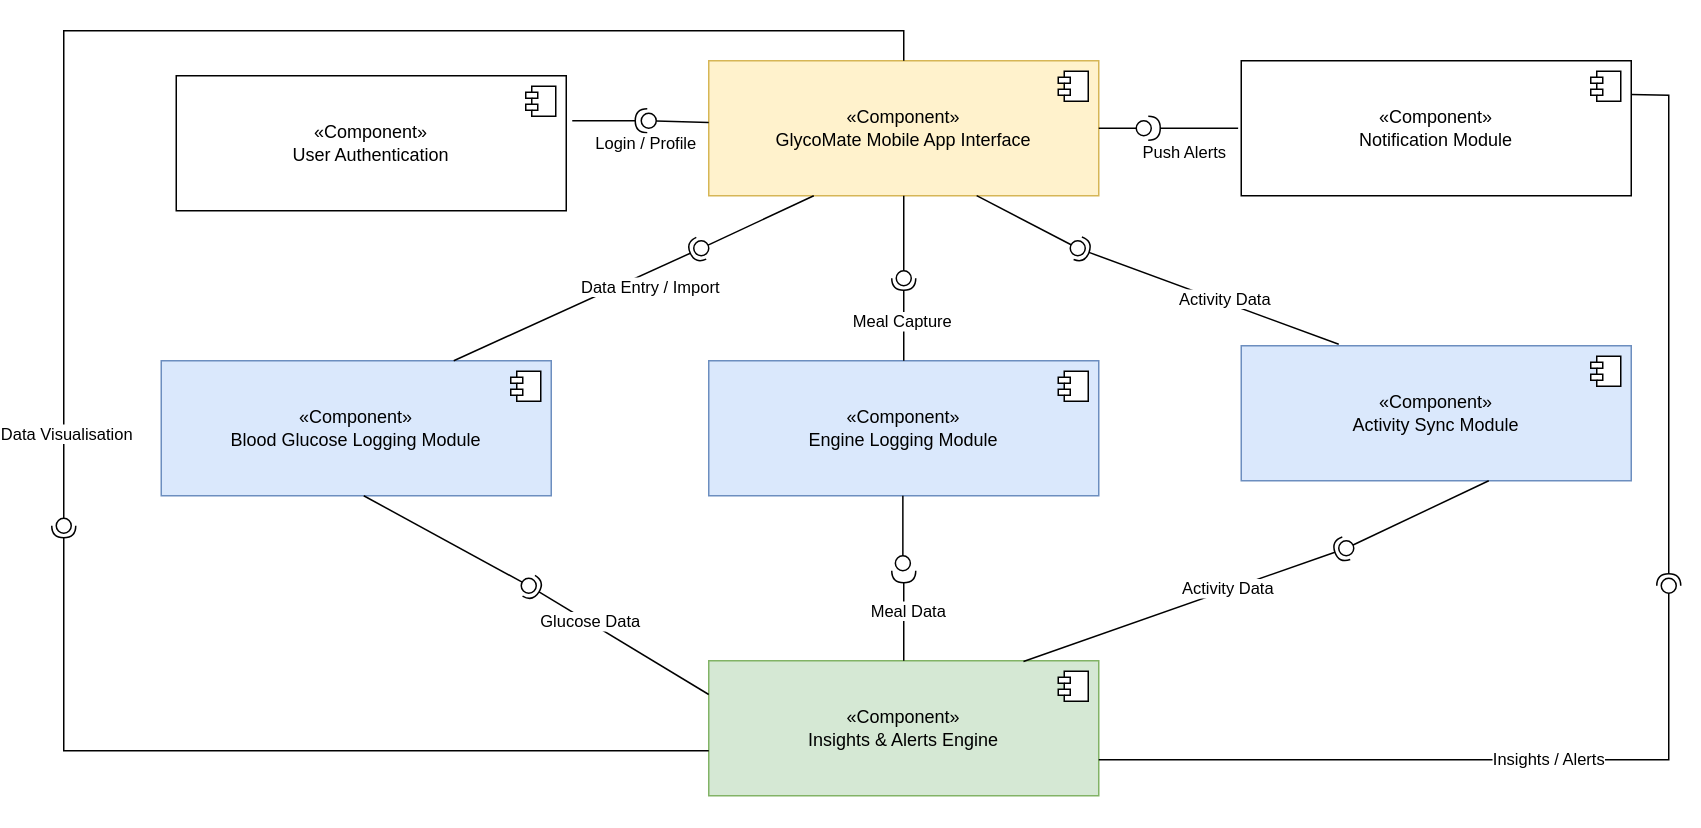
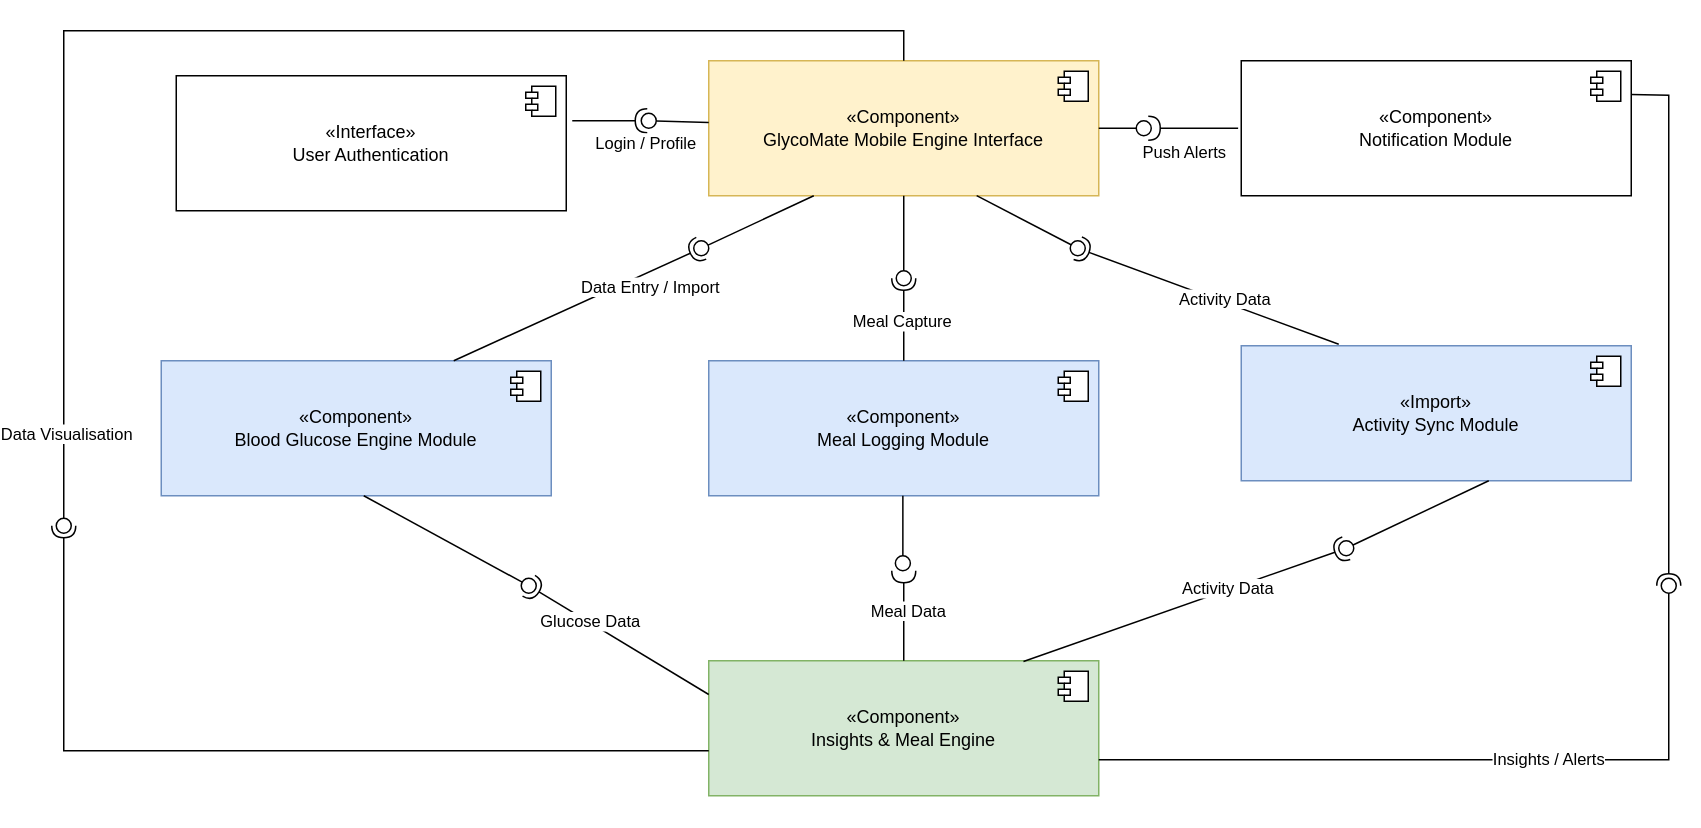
  <mxCell id="0" />
  <mxCell id="1" parent="0" />
- <mxCell id="2" value="«Component»&lt;br&gt;GlycoMate Mobile App Interface" style="html=1;dropTarget=0;whiteSpace=wrap;fillColor=#fff2cc;strokeColor=#d6b656;" vertex="1" parent="1"><mxGeometry x="450" y="40" width="260" height="90" as="geometry" /></mxCell>
+ <mxCell id="2" value="«Component»&lt;br&gt;GlycoMate Mobile Engine Interface" style="html=1;dropTarget=0;whiteSpace=wrap;fillColor=#fff2cc;strokeColor=#d6b656;" vertex="1" parent="1"><mxGeometry x="450" y="40" width="260" height="90" as="geometry" /></mxCell>
  <mxCell id="3" value="" style="shape=module;jettyWidth=8;jettyHeight=4;" vertex="1" parent="2"><mxGeometry x="1" width="20" height="20" relative="1" as="geometry"><mxPoint x="-27" y="7" as="offset" /></mxGeometry></mxCell>
- <mxCell id="4" value="«Component»&lt;br&gt;User Authentication" style="html=1;dropTarget=0;whiteSpace=wrap;" vertex="1" parent="1"><mxGeometry x="95" y="50" width="260" height="90" as="geometry" /></mxCell>
+ <mxCell id="4" value="«Interface»&lt;br&gt;User Authentication" style="html=1;dropTarget=0;whiteSpace=wrap;" vertex="1" parent="1"><mxGeometry x="95" y="50" width="260" height="90" as="geometry" /></mxCell>
  <mxCell id="5" value="" style="shape=module;jettyWidth=8;jettyHeight=4;" vertex="1" parent="4"><mxGeometry x="1" width="20" height="20" relative="1" as="geometry"><mxPoint x="-27" y="7" as="offset" /></mxGeometry></mxCell>
  <mxCell id="6" value="«Component»&lt;br&gt;Notification Module" style="html=1;dropTarget=0;whiteSpace=wrap;" vertex="1" parent="1"><mxGeometry x="805" y="40" width="260" height="90" as="geometry" /></mxCell>
  <mxCell id="7" value="" style="shape=module;jettyWidth=8;jettyHeight=4;" vertex="1" parent="6"><mxGeometry x="1" width="20" height="20" relative="1" as="geometry"><mxPoint x="-27" y="7" as="offset" /></mxGeometry></mxCell>
- <mxCell id="8" value="«Component»&lt;br&gt;Blood Glucose Logging Module" style="html=1;dropTarget=0;whiteSpace=wrap;fillColor=#dae8fc;strokeColor=#6c8ebf;" vertex="1" parent="1"><mxGeometry x="85" y="240" width="260" height="90" as="geometry" /></mxCell>
+ <mxCell id="8" value="«Component»&lt;br&gt;Blood Glucose Engine Module" style="html=1;dropTarget=0;whiteSpace=wrap;fillColor=#dae8fc;strokeColor=#6c8ebf;" vertex="1" parent="1"><mxGeometry x="85" y="240" width="260" height="90" as="geometry" /></mxCell>
  <mxCell id="9" value="" style="shape=module;jettyWidth=8;jettyHeight=4;" vertex="1" parent="8"><mxGeometry x="1" width="20" height="20" relative="1" as="geometry"><mxPoint x="-27" y="7" as="offset" /></mxGeometry></mxCell>
- <mxCell id="10" value="«Component»&lt;br&gt;Engine Logging Module" style="html=1;dropTarget=0;whiteSpace=wrap;fillColor=#dae8fc;strokeColor=#6c8ebf;" vertex="1" parent="1"><mxGeometry x="450" y="240" width="260" height="90" as="geometry" /></mxCell>
+ <mxCell id="10" value="«Component»&lt;br&gt;Meal Logging Module" style="html=1;dropTarget=0;whiteSpace=wrap;fillColor=#dae8fc;strokeColor=#6c8ebf;" vertex="1" parent="1"><mxGeometry x="450" y="240" width="260" height="90" as="geometry" /></mxCell>
  <mxCell id="11" value="" style="shape=module;jettyWidth=8;jettyHeight=4;" vertex="1" parent="10"><mxGeometry x="1" width="20" height="20" relative="1" as="geometry"><mxPoint x="-27" y="7" as="offset" /></mxGeometry></mxCell>
- <mxCell id="12" value="«Component»&lt;br&gt;Activity Sync Module" style="html=1;dropTarget=0;whiteSpace=wrap;fillColor=#dae8fc;strokeColor=#6c8ebf;" vertex="1" parent="1"><mxGeometry x="805" y="230" width="260" height="90" as="geometry" /></mxCell>
+ <mxCell id="12" value="«Import»&lt;br&gt;Activity Sync Module" style="html=1;dropTarget=0;whiteSpace=wrap;fillColor=#dae8fc;strokeColor=#6c8ebf;" vertex="1" parent="1"><mxGeometry x="805" y="230" width="260" height="90" as="geometry" /></mxCell>
  <mxCell id="13" value="" style="shape=module;jettyWidth=8;jettyHeight=4;" vertex="1" parent="12"><mxGeometry x="1" width="20" height="20" relative="1" as="geometry"><mxPoint x="-27" y="7" as="offset" /></mxGeometry></mxCell>
- <mxCell id="14" value="«Component»&lt;br&gt;Insights &amp;amp; Alerts Engine" style="html=1;dropTarget=0;whiteSpace=wrap;fillColor=#d5e8d4;strokeColor=#82b366;" vertex="1" parent="1"><mxGeometry x="450" y="440" width="260" height="90" as="geometry" /></mxCell>
+ <mxCell id="14" value="«Component»&lt;br&gt;Insights &amp;amp; Meal Engine" style="html=1;dropTarget=0;whiteSpace=wrap;fillColor=#d5e8d4;strokeColor=#82b366;" vertex="1" parent="1"><mxGeometry x="450" y="440" width="260" height="90" as="geometry" /></mxCell>
  <mxCell id="15" value="" style="shape=module;jettyWidth=8;jettyHeight=4;" vertex="1" parent="14"><mxGeometry x="1" width="20" height="20" relative="1" as="geometry"><mxPoint x="-27" y="7" as="offset" /></mxGeometry></mxCell>
  <mxCell id="16" value="" style="rounded=0;orthogonalLoop=1;jettySize=auto;html=1;endArrow=halfCircle;endFill=0;endSize=6;strokeWidth=1;sketch=0;exitX=0.75;exitY=0;exitDx=0;exitDy=0;" edge="1" target="19" parent="1" source="8"><mxGeometry relative="1" as="geometry"><mxPoint x="550" y="135" as="sourcePoint" /></mxGeometry></mxCell>
  <mxCell id="17" value="Data Entry / Import" style="edgeLabel;html=1;align=center;verticalAlign=middle;resizable=0;points=[];" vertex="1" connectable="0" parent="16"><mxGeometry x="0.695" relative="1" as="geometry"><mxPoint x="-10" y="14" as="offset" /></mxGeometry></mxCell>
  <mxCell id="18" value="" style="rounded=0;orthogonalLoop=1;jettySize=auto;html=1;endArrow=oval;endFill=0;sketch=0;sourcePerimeterSpacing=0;targetPerimeterSpacing=0;endSize=10;" edge="1" target="19" parent="1"><mxGeometry relative="1" as="geometry"><mxPoint x="520" y="130" as="sourcePoint" /></mxGeometry></mxCell>
  <mxCell id="19" value="" style="ellipse;whiteSpace=wrap;html=1;align=center;aspect=fixed;fillColor=none;strokeColor=none;resizable=0;perimeter=centerPerimeter;rotatable=0;allowArrows=0;points=[];outlineConnect=1;" vertex="1" parent="1"><mxGeometry x="440" y="160" width="10" height="10" as="geometry" /></mxCell>
  <mxCell id="20" value="" style="rounded=0;orthogonalLoop=1;jettySize=auto;html=1;endArrow=halfCircle;endFill=0;endSize=6;strokeWidth=1;sketch=0;" edge="1" parent="1"><mxGeometry relative="1" as="geometry"><mxPoint x="359" y="80" as="sourcePoint" /><mxPoint x="409" y="80" as="targetPoint" /></mxGeometry></mxCell>
  <mxCell id="21" value="Login / Profile" style="edgeLabel;html=1;align=center;verticalAlign=middle;resizable=0;points=[];" vertex="1" connectable="0" parent="20"><mxGeometry x="0.146" y="3" relative="1" as="geometry"><mxPoint x="19" y="17" as="offset" /></mxGeometry></mxCell>
  <mxCell id="22" value="" style="rounded=0;orthogonalLoop=1;jettySize=auto;html=1;endArrow=oval;endFill=0;sketch=0;sourcePerimeterSpacing=0;targetPerimeterSpacing=0;endSize=10;" edge="1" parent="1" source="2"><mxGeometry relative="1" as="geometry"><mxPoint x="390" y="55" as="sourcePoint" /><mxPoint x="410" y="80" as="targetPoint" /></mxGeometry></mxCell>
  <mxCell id="23" value="" style="ellipse;whiteSpace=wrap;html=1;align=center;aspect=fixed;fillColor=none;strokeColor=none;resizable=0;perimeter=centerPerimeter;rotatable=0;allowArrows=0;points=[];outlineConnect=1;" vertex="1" parent="1"><mxGeometry x="405" y="50" width="10" height="10" as="geometry" /></mxCell>
  <mxCell id="24" value="" style="rounded=0;orthogonalLoop=1;jettySize=auto;html=1;endArrow=halfCircle;endFill=0;endSize=6;strokeWidth=1;sketch=0;" edge="1" parent="1"><mxGeometry relative="1" as="geometry"><mxPoint x="450" y="500" as="sourcePoint" /><mxPoint x="20" y="350" as="targetPoint" /><Array as="points"><mxPoint x="20" y="500" /></Array></mxGeometry></mxCell>
  <mxCell id="25" value="" style="rounded=0;orthogonalLoop=1;jettySize=auto;html=1;endArrow=oval;endFill=0;sketch=0;sourcePerimeterSpacing=0;targetPerimeterSpacing=0;endSize=10;exitX=0.5;exitY=0;exitDx=0;exitDy=0;" edge="1" parent="1" source="2"><mxGeometry relative="1" as="geometry"><mxPoint x="580" y="10" as="sourcePoint" /><mxPoint x="20" y="350" as="targetPoint" /><Array as="points"><mxPoint x="580" y="20" /><mxPoint x="310" y="20" /><mxPoint x="20" y="20" /></Array></mxGeometry></mxCell>
  <mxCell id="26" value="Data Visualisation" style="edgeLabel;html=1;align=center;verticalAlign=middle;resizable=0;points=[];" vertex="1" connectable="0" parent="25"><mxGeometry x="0.862" y="1" relative="1" as="geometry"><mxPoint y="1" as="offset" /></mxGeometry></mxCell>
  <mxCell id="27" value="" style="ellipse;whiteSpace=wrap;html=1;align=center;aspect=fixed;fillColor=none;strokeColor=none;resizable=0;perimeter=centerPerimeter;rotatable=0;allowArrows=0;points=[];outlineConnect=1;" vertex="1" parent="1"><mxGeometry x="292" y="500" width="10" height="10" as="geometry" /></mxCell>
  <mxCell id="28" value="" style="rounded=0;orthogonalLoop=1;jettySize=auto;html=1;endArrow=halfCircle;endFill=0;endSize=6;strokeWidth=1;sketch=0;exitX=0;exitY=0.25;exitDx=0;exitDy=0;" edge="1" parent="1" source="14"><mxGeometry relative="1" as="geometry"><mxPoint x="235" y="335" as="sourcePoint" /><mxPoint x="330" y="390" as="targetPoint" /></mxGeometry></mxCell>
  <mxCell id="29" value="Glucose Data" style="edgeLabel;html=1;align=center;verticalAlign=middle;resizable=0;points=[];" vertex="1" connectable="0" parent="28"><mxGeometry x="0.339" y="-1" relative="1" as="geometry"><mxPoint as="offset" /></mxGeometry></mxCell>
  <mxCell id="30" value="" style="rounded=0;orthogonalLoop=1;jettySize=auto;html=1;endArrow=oval;endFill=0;sketch=0;sourcePerimeterSpacing=0;targetPerimeterSpacing=0;endSize=10;" edge="1" parent="1"><mxGeometry relative="1" as="geometry"><mxPoint x="220" y="330" as="sourcePoint" /><mxPoint x="330" y="390" as="targetPoint" /></mxGeometry></mxCell>
  <mxCell id="31" value="" style="ellipse;whiteSpace=wrap;html=1;align=center;aspect=fixed;fillColor=none;strokeColor=none;resizable=0;perimeter=centerPerimeter;rotatable=0;allowArrows=0;points=[];outlineConnect=1;" vertex="1" parent="1"><mxGeometry x="210" y="320" width="10" height="10" as="geometry" /></mxCell>
  <mxCell id="32" value="" style="rounded=0;orthogonalLoop=1;jettySize=auto;html=1;endArrow=halfCircle;endFill=0;endSize=6;strokeWidth=1;sketch=0;exitX=0.5;exitY=0;exitDx=0;exitDy=0;entryX=0.776;entryY=0.459;entryDx=0;entryDy=0;entryPerimeter=0;" edge="1" target="35" parent="1" source="10"><mxGeometry relative="1" as="geometry"><mxPoint x="560" y="195" as="sourcePoint" /><mxPoint x="580" y="195" as="targetPoint" /></mxGeometry></mxCell>
  <mxCell id="33" value="Meal Capture" style="edgeLabel;html=1;align=center;verticalAlign=middle;resizable=0;points=[];" vertex="1" connectable="0" parent="32"><mxGeometry x="-0.012" y="2" relative="1" as="geometry"><mxPoint as="offset" /></mxGeometry></mxCell>
  <mxCell id="34" value="" style="rounded=0;orthogonalLoop=1;jettySize=auto;html=1;endArrow=oval;endFill=0;sketch=0;sourcePerimeterSpacing=0;targetPerimeterSpacing=0;endSize=10;exitX=0.5;exitY=1;exitDx=0;exitDy=0;" edge="1" target="35" parent="1" source="2"><mxGeometry relative="1" as="geometry"><mxPoint x="520" y="195" as="sourcePoint" /></mxGeometry></mxCell>
  <mxCell id="35" value="" style="ellipse;whiteSpace=wrap;html=1;align=center;aspect=fixed;fillColor=none;strokeColor=none;resizable=0;perimeter=centerPerimeter;rotatable=0;allowArrows=0;points=[];outlineConnect=1;" vertex="1" parent="1"><mxGeometry x="575" y="180" width="10" height="10" as="geometry" /></mxCell>
  <mxCell id="36" value="" style="rounded=0;orthogonalLoop=1;jettySize=auto;html=1;endArrow=halfCircle;endFill=0;endSize=6;strokeWidth=1;sketch=0;" edge="1" parent="1"><mxGeometry relative="1" as="geometry"><mxPoint x="580" y="440" as="sourcePoint" /><mxPoint x="580" y="380" as="targetPoint" /></mxGeometry></mxCell>
  <mxCell id="37" value="Meal Data" style="edgeLabel;html=1;align=center;verticalAlign=middle;resizable=0;points=[];" vertex="1" connectable="0" parent="36"><mxGeometry x="0.141" y="-2" relative="1" as="geometry"><mxPoint as="offset" /></mxGeometry></mxCell>
  <mxCell id="38" value="" style="rounded=0;orthogonalLoop=1;jettySize=auto;html=1;endArrow=oval;endFill=0;sketch=0;sourcePerimeterSpacing=0;targetPerimeterSpacing=0;endSize=10;" edge="1" parent="1"><mxGeometry relative="1" as="geometry"><mxPoint x="579.41" y="330" as="sourcePoint" /><mxPoint x="579.41" y="375" as="targetPoint" /></mxGeometry></mxCell>
  <mxCell id="39" value="" style="ellipse;whiteSpace=wrap;html=1;align=center;aspect=fixed;fillColor=none;strokeColor=none;resizable=0;perimeter=centerPerimeter;rotatable=0;allowArrows=0;points=[];outlineConnect=1;" vertex="1" parent="1"><mxGeometry x="575" y="330" width="10" height="10" as="geometry" /></mxCell>
  <mxCell id="40" value="" style="rounded=0;orthogonalLoop=1;jettySize=auto;html=1;endArrow=halfCircle;endFill=0;endSize=6;strokeWidth=1;sketch=0;exitX=1;exitY=0.25;exitDx=0;exitDy=0;" edge="1" parent="1" source="6"><mxGeometry relative="1" as="geometry"><mxPoint x="750" y="506" as="sourcePoint" /><mxPoint x="1090" y="390" as="targetPoint" /><Array as="points"><mxPoint x="1090" y="63" /></Array></mxGeometry></mxCell>
  <mxCell id="41" value="" style="rounded=0;orthogonalLoop=1;jettySize=auto;html=1;endArrow=oval;endFill=0;sketch=0;sourcePerimeterSpacing=0;targetPerimeterSpacing=0;endSize=10;" edge="1" parent="1"><mxGeometry relative="1" as="geometry"><mxPoint x="710" y="506" as="sourcePoint" /><mxPoint x="1090" y="390" as="targetPoint" /><Array as="points"><mxPoint x="1090" y="506" /></Array></mxGeometry></mxCell>
  <mxCell id="42" value="Insights / Alerts" style="edgeLabel;html=1;align=center;verticalAlign=middle;resizable=0;points=[];" vertex="1" connectable="0" parent="41"><mxGeometry x="0.206" y="1" relative="1" as="geometry"><mxPoint as="offset" /></mxGeometry></mxCell>
  <mxCell id="43" value="" style="ellipse;whiteSpace=wrap;html=1;align=center;aspect=fixed;fillColor=none;strokeColor=none;resizable=0;perimeter=centerPerimeter;rotatable=0;allowArrows=0;points=[];outlineConnect=1;" vertex="1" parent="1"><mxGeometry x="725" y="501" width="10" height="10" as="geometry" /></mxCell>
  <mxCell id="44" value="" style="rounded=0;orthogonalLoop=1;jettySize=auto;html=1;endArrow=halfCircle;endFill=0;endSize=6;strokeWidth=1;sketch=0;exitX=0.807;exitY=0.005;exitDx=0;exitDy=0;exitPerimeter=0;entryX=-0.253;entryY=0.635;entryDx=0;entryDy=0;entryPerimeter=0;" edge="1" target="47" parent="1" source="14"><mxGeometry relative="1" as="geometry"><mxPoint x="955" y="405" as="sourcePoint" /><mxPoint x="870" y="370" as="targetPoint" /></mxGeometry></mxCell>
  <mxCell id="45" value="Activity Data" style="edgeLabel;html=1;align=center;verticalAlign=middle;resizable=0;points=[];" vertex="1" connectable="0" parent="44"><mxGeometry x="0.266" relative="1" as="geometry"><mxPoint y="-1" as="offset" /></mxGeometry></mxCell>
  <mxCell id="46" value="" style="rounded=0;orthogonalLoop=1;jettySize=auto;html=1;endArrow=oval;endFill=0;sketch=0;sourcePerimeterSpacing=0;targetPerimeterSpacing=0;endSize=10;" edge="1" target="47" parent="1"><mxGeometry relative="1" as="geometry"><mxPoint x="970" y="320" as="sourcePoint" /></mxGeometry></mxCell>
  <mxCell id="47" value="" style="ellipse;whiteSpace=wrap;html=1;align=center;aspect=fixed;fillColor=none;strokeColor=none;resizable=0;perimeter=centerPerimeter;rotatable=0;allowArrows=0;points=[];outlineConnect=1;" vertex="1" parent="1"><mxGeometry x="870" y="360" width="10" height="10" as="geometry" /></mxCell>
  <mxCell id="48" value="" style="rounded=0;orthogonalLoop=1;jettySize=auto;html=1;endArrow=halfCircle;endFill=0;endSize=6;strokeWidth=1;sketch=0;exitX=0.019;exitY=0.556;exitDx=0;exitDy=0;exitPerimeter=0;" edge="1" parent="1"><mxGeometry relative="1" as="geometry"><mxPoint x="802.94" y="85.04" as="sourcePoint" /><mxPoint x="743" y="85" as="targetPoint" /></mxGeometry></mxCell>
  <mxCell id="49" value="Push Alerts" style="edgeLabel;html=1;align=center;verticalAlign=middle;resizable=0;points=[];" vertex="1" connectable="0" parent="48"><mxGeometry x="-0.256" y="-5" relative="1" as="geometry"><mxPoint x="-14" y="20" as="offset" /></mxGeometry></mxCell>
  <mxCell id="50" value="" style="rounded=0;orthogonalLoop=1;jettySize=auto;html=1;endArrow=oval;endFill=0;sketch=0;sourcePerimeterSpacing=0;targetPerimeterSpacing=0;endSize=10;exitX=1;exitY=0.5;exitDx=0;exitDy=0;" edge="1" target="51" parent="1" source="2"><mxGeometry relative="1" as="geometry"><mxPoint x="710" y="95" as="sourcePoint" /></mxGeometry></mxCell>
  <mxCell id="51" value="" style="ellipse;whiteSpace=wrap;html=1;align=center;aspect=fixed;fillColor=none;strokeColor=none;resizable=0;perimeter=centerPerimeter;rotatable=0;allowArrows=0;points=[];outlineConnect=1;" vertex="1" parent="1"><mxGeometry x="735" y="80" width="10" height="10" as="geometry" /></mxCell>
  <mxCell id="52" value="" style="rounded=0;orthogonalLoop=1;jettySize=auto;html=1;endArrow=halfCircle;endFill=0;endSize=6;strokeWidth=1;sketch=0;exitX=0.25;exitY=0;exitDx=0;exitDy=0;entryX=0.765;entryY=-0.129;entryDx=0;entryDy=0;entryPerimeter=0;" edge="1" target="55" parent="1"><mxGeometry relative="1" as="geometry"><mxPoint x="870" y="229" as="sourcePoint" /><mxPoint x="700" y="169" as="targetPoint" /></mxGeometry></mxCell>
  <mxCell id="53" value="Activity Data" style="edgeLabel;html=1;align=center;verticalAlign=middle;resizable=0;points=[];" vertex="1" connectable="0" parent="52"><mxGeometry x="-0.112" y="-2" relative="1" as="geometry"><mxPoint as="offset" /></mxGeometry></mxCell>
  <mxCell id="54" value="" style="rounded=0;orthogonalLoop=1;jettySize=auto;html=1;endArrow=oval;endFill=0;sketch=0;sourcePerimeterSpacing=0;targetPerimeterSpacing=0;endSize=10;exitX=0.687;exitY=0.999;exitDx=0;exitDy=0;exitPerimeter=0;entryX=0.941;entryY=0.929;entryDx=0;entryDy=0;entryPerimeter=0;" edge="1" target="55" parent="1" source="2"><mxGeometry relative="1" as="geometry"><mxPoint x="630" y="166" as="sourcePoint" /></mxGeometry></mxCell>
  <mxCell id="55" value="" style="ellipse;whiteSpace=wrap;html=1;align=center;aspect=fixed;fillColor=none;strokeColor=none;resizable=0;perimeter=centerPerimeter;rotatable=0;allowArrows=0;points=[];outlineConnect=1;" vertex="1" parent="1"><mxGeometry x="691" y="160" width="10" height="10" as="geometry" /></mxCell>
